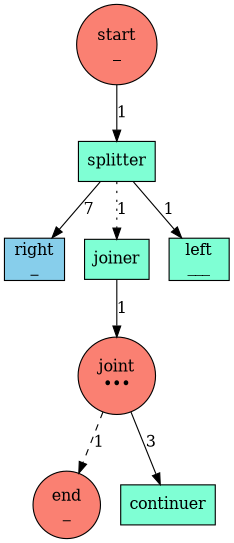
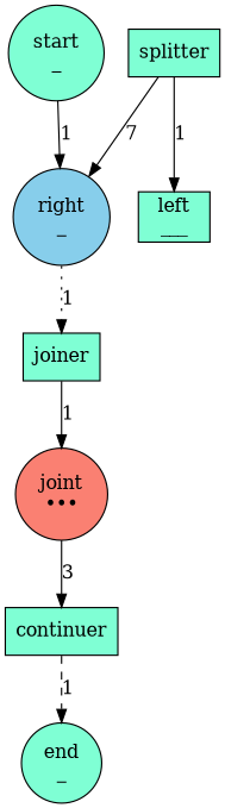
  digraph {
    node [fillcolor=aquamarine shape=circle style=filled]
    edge [style=solid]
-   n1 [fillcolor=skyblue label="right\n_\n" shape=box]
+   n1 [fillcolor=skyblue label="right\n_\n"]
    n2 [label=joiner shape=box]
    n3 [fillcolor=salmon label="joint\n•••\n"]
    n4 [label="left\n___\n" shape=box]
-   n5 [fillcolor=salmon label="end\n_\n"]
+   n5 [label="end\n_\n"]
    n6 [label=continuer shape=box]
-   n7 [fillcolor=salmon label="start\n_\n"]
+   n7 [label="start\n_\n"]
    n8 [label=splitter shape=box]
-   n8 -> n2 [label=1 style=dotted]
+   n1 -> n2 [label=1 style=dotted]
    n2 -> n3 [label=1]
    n3 -> n6 [label=3]
-   n3 -> n5 [label=1 style=dashed]
-   n7 -> n8 [label=1]
+   n6 -> n5 [label=1 style=dashed]
+   n7 -> n1 [label=1]
    n8 -> n1 [label=7]
    n8 -> n4 [label=1]
  }
